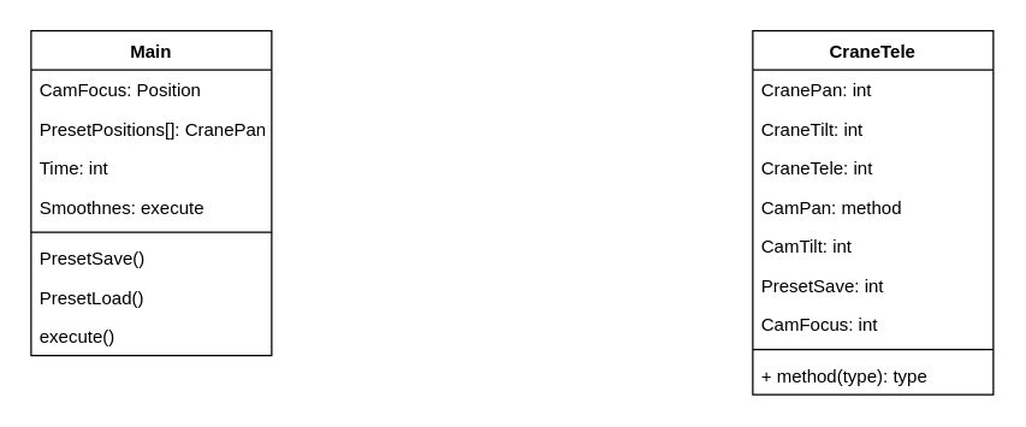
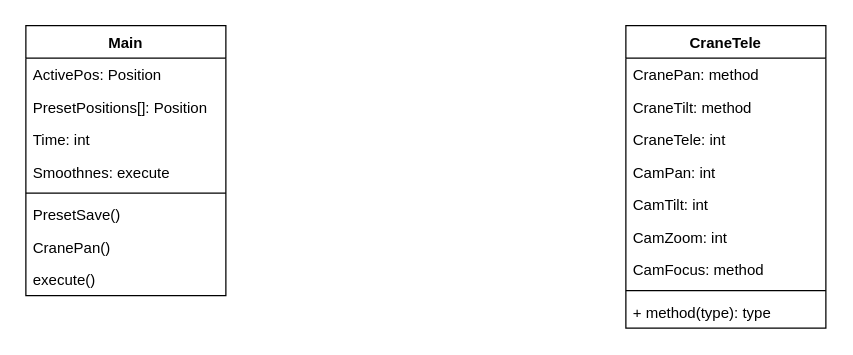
  <mxCell id="0" />
  <mxCell id="1" parent="0" />
  <mxCell id="2" value="CraneTele" style="swimlane;fontStyle=1;align=center;verticalAlign=top;childLayout=stackLayout;horizontal=1;startSize=26;horizontalStack=0;resizeParent=1;resizeParentMax=0;resizeLast=0;collapsible=1;marginBottom=0;" vertex="1" parent="1"><mxGeometry x="500" y="20" width="160" height="242" as="geometry" /></mxCell>
- <mxCell id="3" value="CranePan: int" style="text;strokeColor=none;fillColor=none;align=left;verticalAlign=top;spacingLeft=4;spacingRight=4;overflow=hidden;rotatable=0;points=[[0,0.5],[1,0.5]];portConstraint=eastwest;" vertex="1" parent="2"><mxGeometry y="26" width="160" height="26" as="geometry" /></mxCell>
- <mxCell id="4" value="CraneTilt: int" style="text;strokeColor=none;fillColor=none;align=left;verticalAlign=top;spacingLeft=4;spacingRight=4;overflow=hidden;rotatable=0;points=[[0,0.5],[1,0.5]];portConstraint=eastwest;" vertex="1" parent="2"><mxGeometry y="52" width="160" height="26" as="geometry" /></mxCell>
+ <mxCell id="3" value="CranePan: method" style="text;strokeColor=none;fillColor=none;align=left;verticalAlign=top;spacingLeft=4;spacingRight=4;overflow=hidden;rotatable=0;points=[[0,0.5],[1,0.5]];portConstraint=eastwest;" vertex="1" parent="2"><mxGeometry y="26" width="160" height="26" as="geometry" /></mxCell>
+ <mxCell id="4" value="CraneTilt: method" style="text;strokeColor=none;fillColor=none;align=left;verticalAlign=top;spacingLeft=4;spacingRight=4;overflow=hidden;rotatable=0;points=[[0,0.5],[1,0.5]];portConstraint=eastwest;" vertex="1" parent="2"><mxGeometry y="52" width="160" height="26" as="geometry" /></mxCell>
  <mxCell id="5" value="CraneTele: int" style="text;strokeColor=none;fillColor=none;align=left;verticalAlign=top;spacingLeft=4;spacingRight=4;overflow=hidden;rotatable=0;points=[[0,0.5],[1,0.5]];portConstraint=eastwest;" vertex="1" parent="2"><mxGeometry y="78" width="160" height="26" as="geometry" /></mxCell>
- <mxCell id="6" value="CamPan: method" style="text;strokeColor=none;fillColor=none;align=left;verticalAlign=top;spacingLeft=4;spacingRight=4;overflow=hidden;rotatable=0;points=[[0,0.5],[1,0.5]];portConstraint=eastwest;" vertex="1" parent="2"><mxGeometry y="104" width="160" height="26" as="geometry" /></mxCell>
+ <mxCell id="6" value="CamPan: int" style="text;strokeColor=none;fillColor=none;align=left;verticalAlign=top;spacingLeft=4;spacingRight=4;overflow=hidden;rotatable=0;points=[[0,0.5],[1,0.5]];portConstraint=eastwest;" vertex="1" parent="2"><mxGeometry y="104" width="160" height="26" as="geometry" /></mxCell>
  <mxCell id="7" value="CamTilt: int" style="text;strokeColor=none;fillColor=none;align=left;verticalAlign=top;spacingLeft=4;spacingRight=4;overflow=hidden;rotatable=0;points=[[0,0.5],[1,0.5]];portConstraint=eastwest;" vertex="1" parent="2"><mxGeometry y="130" width="160" height="26" as="geometry" /></mxCell>
- <mxCell id="8" value="PresetSave: int" style="text;strokeColor=none;fillColor=none;align=left;verticalAlign=top;spacingLeft=4;spacingRight=4;overflow=hidden;rotatable=0;points=[[0,0.5],[1,0.5]];portConstraint=eastwest;" vertex="1" parent="2"><mxGeometry y="156" width="160" height="26" as="geometry" /></mxCell>
- <mxCell id="9" value="CamFocus: int" style="text;strokeColor=none;fillColor=none;align=left;verticalAlign=top;spacingLeft=4;spacingRight=4;overflow=hidden;rotatable=0;points=[[0,0.5],[1,0.5]];portConstraint=eastwest;" vertex="1" parent="2"><mxGeometry y="182" width="160" height="26" as="geometry" /></mxCell>
+ <mxCell id="8" value="CamZoom: int" style="text;strokeColor=none;fillColor=none;align=left;verticalAlign=top;spacingLeft=4;spacingRight=4;overflow=hidden;rotatable=0;points=[[0,0.5],[1,0.5]];portConstraint=eastwest;" vertex="1" parent="2"><mxGeometry y="156" width="160" height="26" as="geometry" /></mxCell>
+ <mxCell id="9" value="CamFocus: method" style="text;strokeColor=none;fillColor=none;align=left;verticalAlign=top;spacingLeft=4;spacingRight=4;overflow=hidden;rotatable=0;points=[[0,0.5],[1,0.5]];portConstraint=eastwest;" vertex="1" parent="2"><mxGeometry y="182" width="160" height="26" as="geometry" /></mxCell>
  <mxCell id="10" value="" style="line;strokeWidth=1;fillColor=none;align=left;verticalAlign=middle;spacingTop=-1;spacingLeft=3;spacingRight=3;rotatable=0;labelPosition=right;points=[];portConstraint=eastwest;strokeColor=inherit;" vertex="1" parent="2"><mxGeometry y="208" width="160" height="8" as="geometry" /></mxCell>
  <mxCell id="11" value="+ method(type): type" style="text;strokeColor=none;fillColor=none;align=left;verticalAlign=top;spacingLeft=4;spacingRight=4;overflow=hidden;rotatable=0;points=[[0,0.5],[1,0.5]];portConstraint=eastwest;" vertex="1" parent="2"><mxGeometry y="216" width="160" height="26" as="geometry" /></mxCell>
  <mxCell id="12" value="Main" style="swimlane;fontStyle=1;align=center;verticalAlign=top;childLayout=stackLayout;horizontal=1;startSize=26;horizontalStack=0;resizeParent=1;resizeParentMax=0;resizeLast=0;collapsible=1;marginBottom=0;" vertex="1" parent="1"><mxGeometry x="20" y="20" width="160" height="216" as="geometry" /></mxCell>
- <mxCell id="13" value="CamFocus: Position" style="text;strokeColor=none;fillColor=none;align=left;verticalAlign=top;spacingLeft=4;spacingRight=4;overflow=hidden;rotatable=0;points=[[0,0.5],[1,0.5]];portConstraint=eastwest;" vertex="1" parent="12"><mxGeometry y="26" width="160" height="26" as="geometry" /></mxCell>
- <mxCell id="14" value="PresetPositions[]: CranePan" style="text;strokeColor=none;fillColor=none;align=left;verticalAlign=top;spacingLeft=4;spacingRight=4;overflow=hidden;rotatable=0;points=[[0,0.5],[1,0.5]];portConstraint=eastwest;" vertex="1" parent="12"><mxGeometry y="52" width="160" height="26" as="geometry" /></mxCell>
+ <mxCell id="13" value="ActivePos: Position" style="text;strokeColor=none;fillColor=none;align=left;verticalAlign=top;spacingLeft=4;spacingRight=4;overflow=hidden;rotatable=0;points=[[0,0.5],[1,0.5]];portConstraint=eastwest;" vertex="1" parent="12"><mxGeometry y="26" width="160" height="26" as="geometry" /></mxCell>
+ <mxCell id="14" value="PresetPositions[]: Position" style="text;strokeColor=none;fillColor=none;align=left;verticalAlign=top;spacingLeft=4;spacingRight=4;overflow=hidden;rotatable=0;points=[[0,0.5],[1,0.5]];portConstraint=eastwest;" vertex="1" parent="12"><mxGeometry y="52" width="160" height="26" as="geometry" /></mxCell>
  <mxCell id="15" value="Time: int" style="text;strokeColor=none;fillColor=none;align=left;verticalAlign=top;spacingLeft=4;spacingRight=4;overflow=hidden;rotatable=0;points=[[0,0.5],[1,0.5]];portConstraint=eastwest;" vertex="1" parent="12"><mxGeometry y="78" width="160" height="26" as="geometry" /></mxCell>
  <mxCell id="16" value="Smoothnes: execute" style="text;strokeColor=none;fillColor=none;align=left;verticalAlign=top;spacingLeft=4;spacingRight=4;overflow=hidden;rotatable=0;points=[[0,0.5],[1,0.5]];portConstraint=eastwest;" vertex="1" parent="12"><mxGeometry y="104" width="160" height="26" as="geometry" /></mxCell>
  <mxCell id="17" value="" style="line;strokeWidth=1;fillColor=none;align=left;verticalAlign=middle;spacingTop=-1;spacingLeft=3;spacingRight=3;rotatable=0;labelPosition=right;points=[];portConstraint=eastwest;strokeColor=inherit;" vertex="1" parent="12"><mxGeometry y="130" width="160" height="8" as="geometry" /></mxCell>
  <mxCell id="18" value="PresetSave()" style="text;strokeColor=none;fillColor=none;align=left;verticalAlign=top;spacingLeft=4;spacingRight=4;overflow=hidden;rotatable=0;points=[[0,0.5],[1,0.5]];portConstraint=eastwest;" vertex="1" parent="12"><mxGeometry y="138" width="160" height="26" as="geometry" /></mxCell>
- <mxCell id="19" value="PresetLoad()" style="text;strokeColor=none;fillColor=none;align=left;verticalAlign=top;spacingLeft=4;spacingRight=4;overflow=hidden;rotatable=0;points=[[0,0.5],[1,0.5]];portConstraint=eastwest;" vertex="1" parent="12"><mxGeometry y="164" width="160" height="26" as="geometry" /></mxCell>
+ <mxCell id="19" value="CranePan()" style="text;strokeColor=none;fillColor=none;align=left;verticalAlign=top;spacingLeft=4;spacingRight=4;overflow=hidden;rotatable=0;points=[[0,0.5],[1,0.5]];portConstraint=eastwest;" vertex="1" parent="12"><mxGeometry y="164" width="160" height="26" as="geometry" /></mxCell>
  <mxCell id="20" value="execute()" style="text;strokeColor=none;fillColor=none;align=left;verticalAlign=top;spacingLeft=4;spacingRight=4;overflow=hidden;rotatable=0;points=[[0,0.5],[1,0.5]];portConstraint=eastwest;" vertex="1" parent="12"><mxGeometry y="190" width="160" height="26" as="geometry" /></mxCell>
